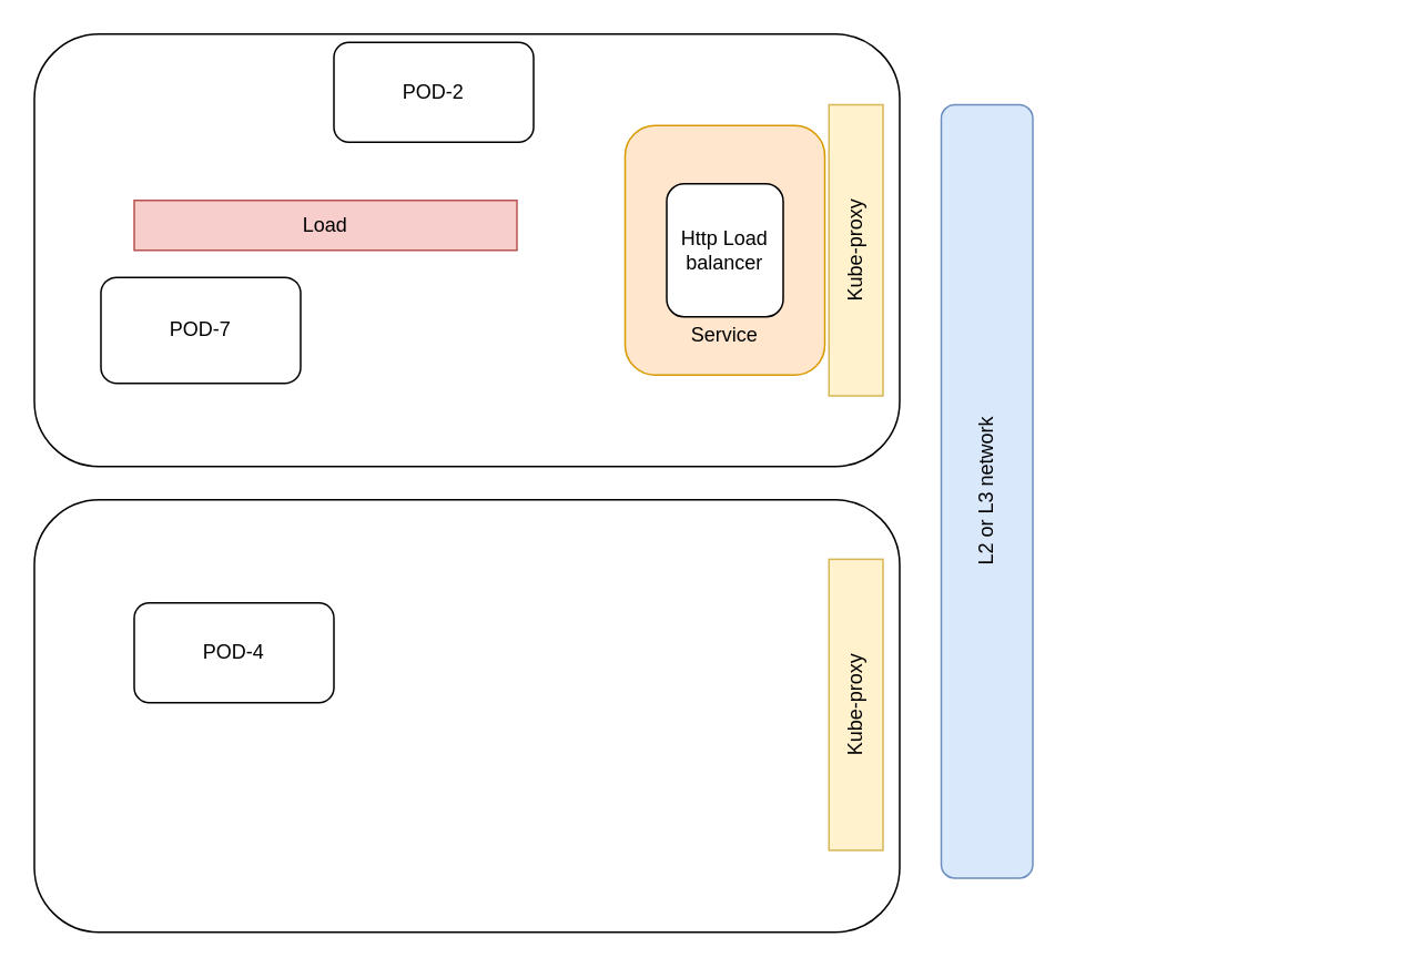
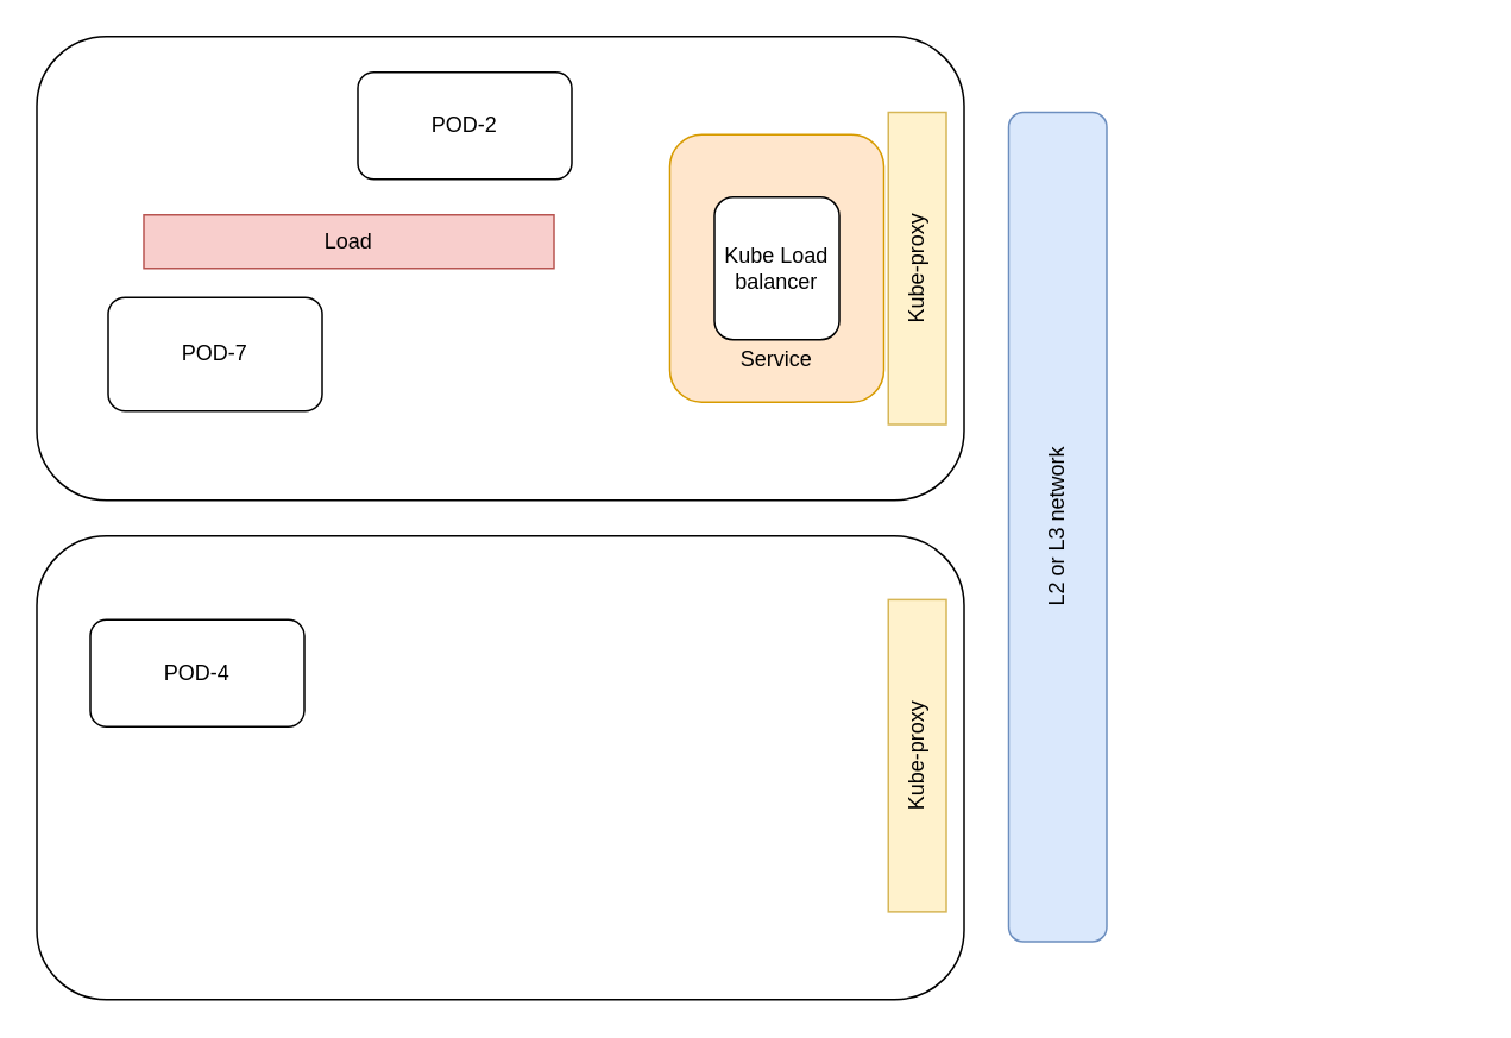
  <mxCell id="0" />
  <mxCell id="1" parent="0" />
  <mxCell id="2" value="" style="rounded=1;whiteSpace=wrap;html=1;" vertex="1" parent="1"><mxGeometry x="20" y="20" width="520" height="260" as="geometry" /></mxCell>
  <mxCell id="3" value="" style="rounded=1;whiteSpace=wrap;html=1;" vertex="1" parent="1"><mxGeometry x="20" y="300" width="520" height="260" as="geometry" /></mxCell>
  <mxCell id="4" value="L2 or L3 network" style="rounded=1;whiteSpace=wrap;html=1;rotation=-90;fillColor=#dae8fc;strokeColor=#6c8ebf;" vertex="1" parent="1"><mxGeometry x="360" y="267.5" width="465" height="55" as="geometry" /></mxCell>
  <mxCell id="5" value="Kube-proxy" style="rounded=0;whiteSpace=wrap;html=1;rotation=-90;fillColor=#fff2cc;strokeColor=#d6b656;" vertex="1" parent="1"><mxGeometry x="426.25" y="133.75" width="175" height="32.5" as="geometry" /></mxCell>
  <mxCell id="6" value="Kube-proxy" style="rounded=0;whiteSpace=wrap;html=1;rotation=-90;fillColor=#fff2cc;strokeColor=#d6b656;" vertex="1" parent="1"><mxGeometry x="426.25" y="407" width="175" height="32.5" as="geometry" /></mxCell>
- <mxCell id="7" value="POD-2" style="rounded=1;whiteSpace=wrap;html=1;" vertex="1" parent="1"><mxGeometry x="200" y="25" width="120" height="60" as="geometry" /></mxCell>
+ <mxCell id="7" value="POD-2" style="rounded=1;whiteSpace=wrap;html=1;" vertex="1" parent="1"><mxGeometry x="200" y="40" width="120" height="60" as="geometry" /></mxCell>
  <mxCell id="8" value="POD-7" style="rounded=1;whiteSpace=wrap;html=1;" vertex="1" parent="1"><mxGeometry x="60" y="166.25" width="120" height="63.75" as="geometry" /></mxCell>
- <mxCell id="9" value="POD-4" style="rounded=1;whiteSpace=wrap;html=1;" vertex="1" parent="1"><mxGeometry x="80" y="362" width="120" height="60" as="geometry" /></mxCell>
+ <mxCell id="9" value="POD-4" style="rounded=1;whiteSpace=wrap;html=1;" vertex="1" parent="1"><mxGeometry x="50" y="347" width="120" height="60" as="geometry" /></mxCell>
  <mxCell id="10" value="Load" style="rounded=0;whiteSpace=wrap;html=1;fillColor=#f8cecc;strokeColor=#b85450;" vertex="1" parent="1"><mxGeometry x="80" y="120" width="230" height="30" as="geometry" /></mxCell>
  <mxCell id="11" value="&lt;div&gt;&lt;br&gt;&lt;/div&gt;&lt;div&gt;&lt;br&gt;&lt;/div&gt;&lt;div&gt;&lt;br&gt;&lt;/div&gt;&lt;div&gt;&lt;br&gt;&lt;/div&gt;&lt;div&gt;&lt;br&gt;&lt;/div&gt;&lt;div&gt;&lt;br&gt;&lt;/div&gt;&lt;div&gt;&lt;br&gt;&lt;/div&gt;&lt;div&gt;Service&lt;br&gt;&lt;/div&gt;" style="rounded=1;whiteSpace=wrap;html=1;fillColor=#ffe6cc;strokeColor=#d79b00;" vertex="1" parent="1"><mxGeometry x="375" y="75" width="120" height="150" as="geometry" /></mxCell>
- <mxCell id="12" value="Http Load balancer" style="rounded=1;whiteSpace=wrap;html=1;" vertex="1" parent="1"><mxGeometry x="400" y="110" width="70" height="80" as="geometry" /></mxCell>
+ <mxCell id="12" value="Kube Load balancer" style="rounded=1;whiteSpace=wrap;html=1;" vertex="1" parent="1"><mxGeometry x="400" y="110" width="70" height="80" as="geometry" /></mxCell>
